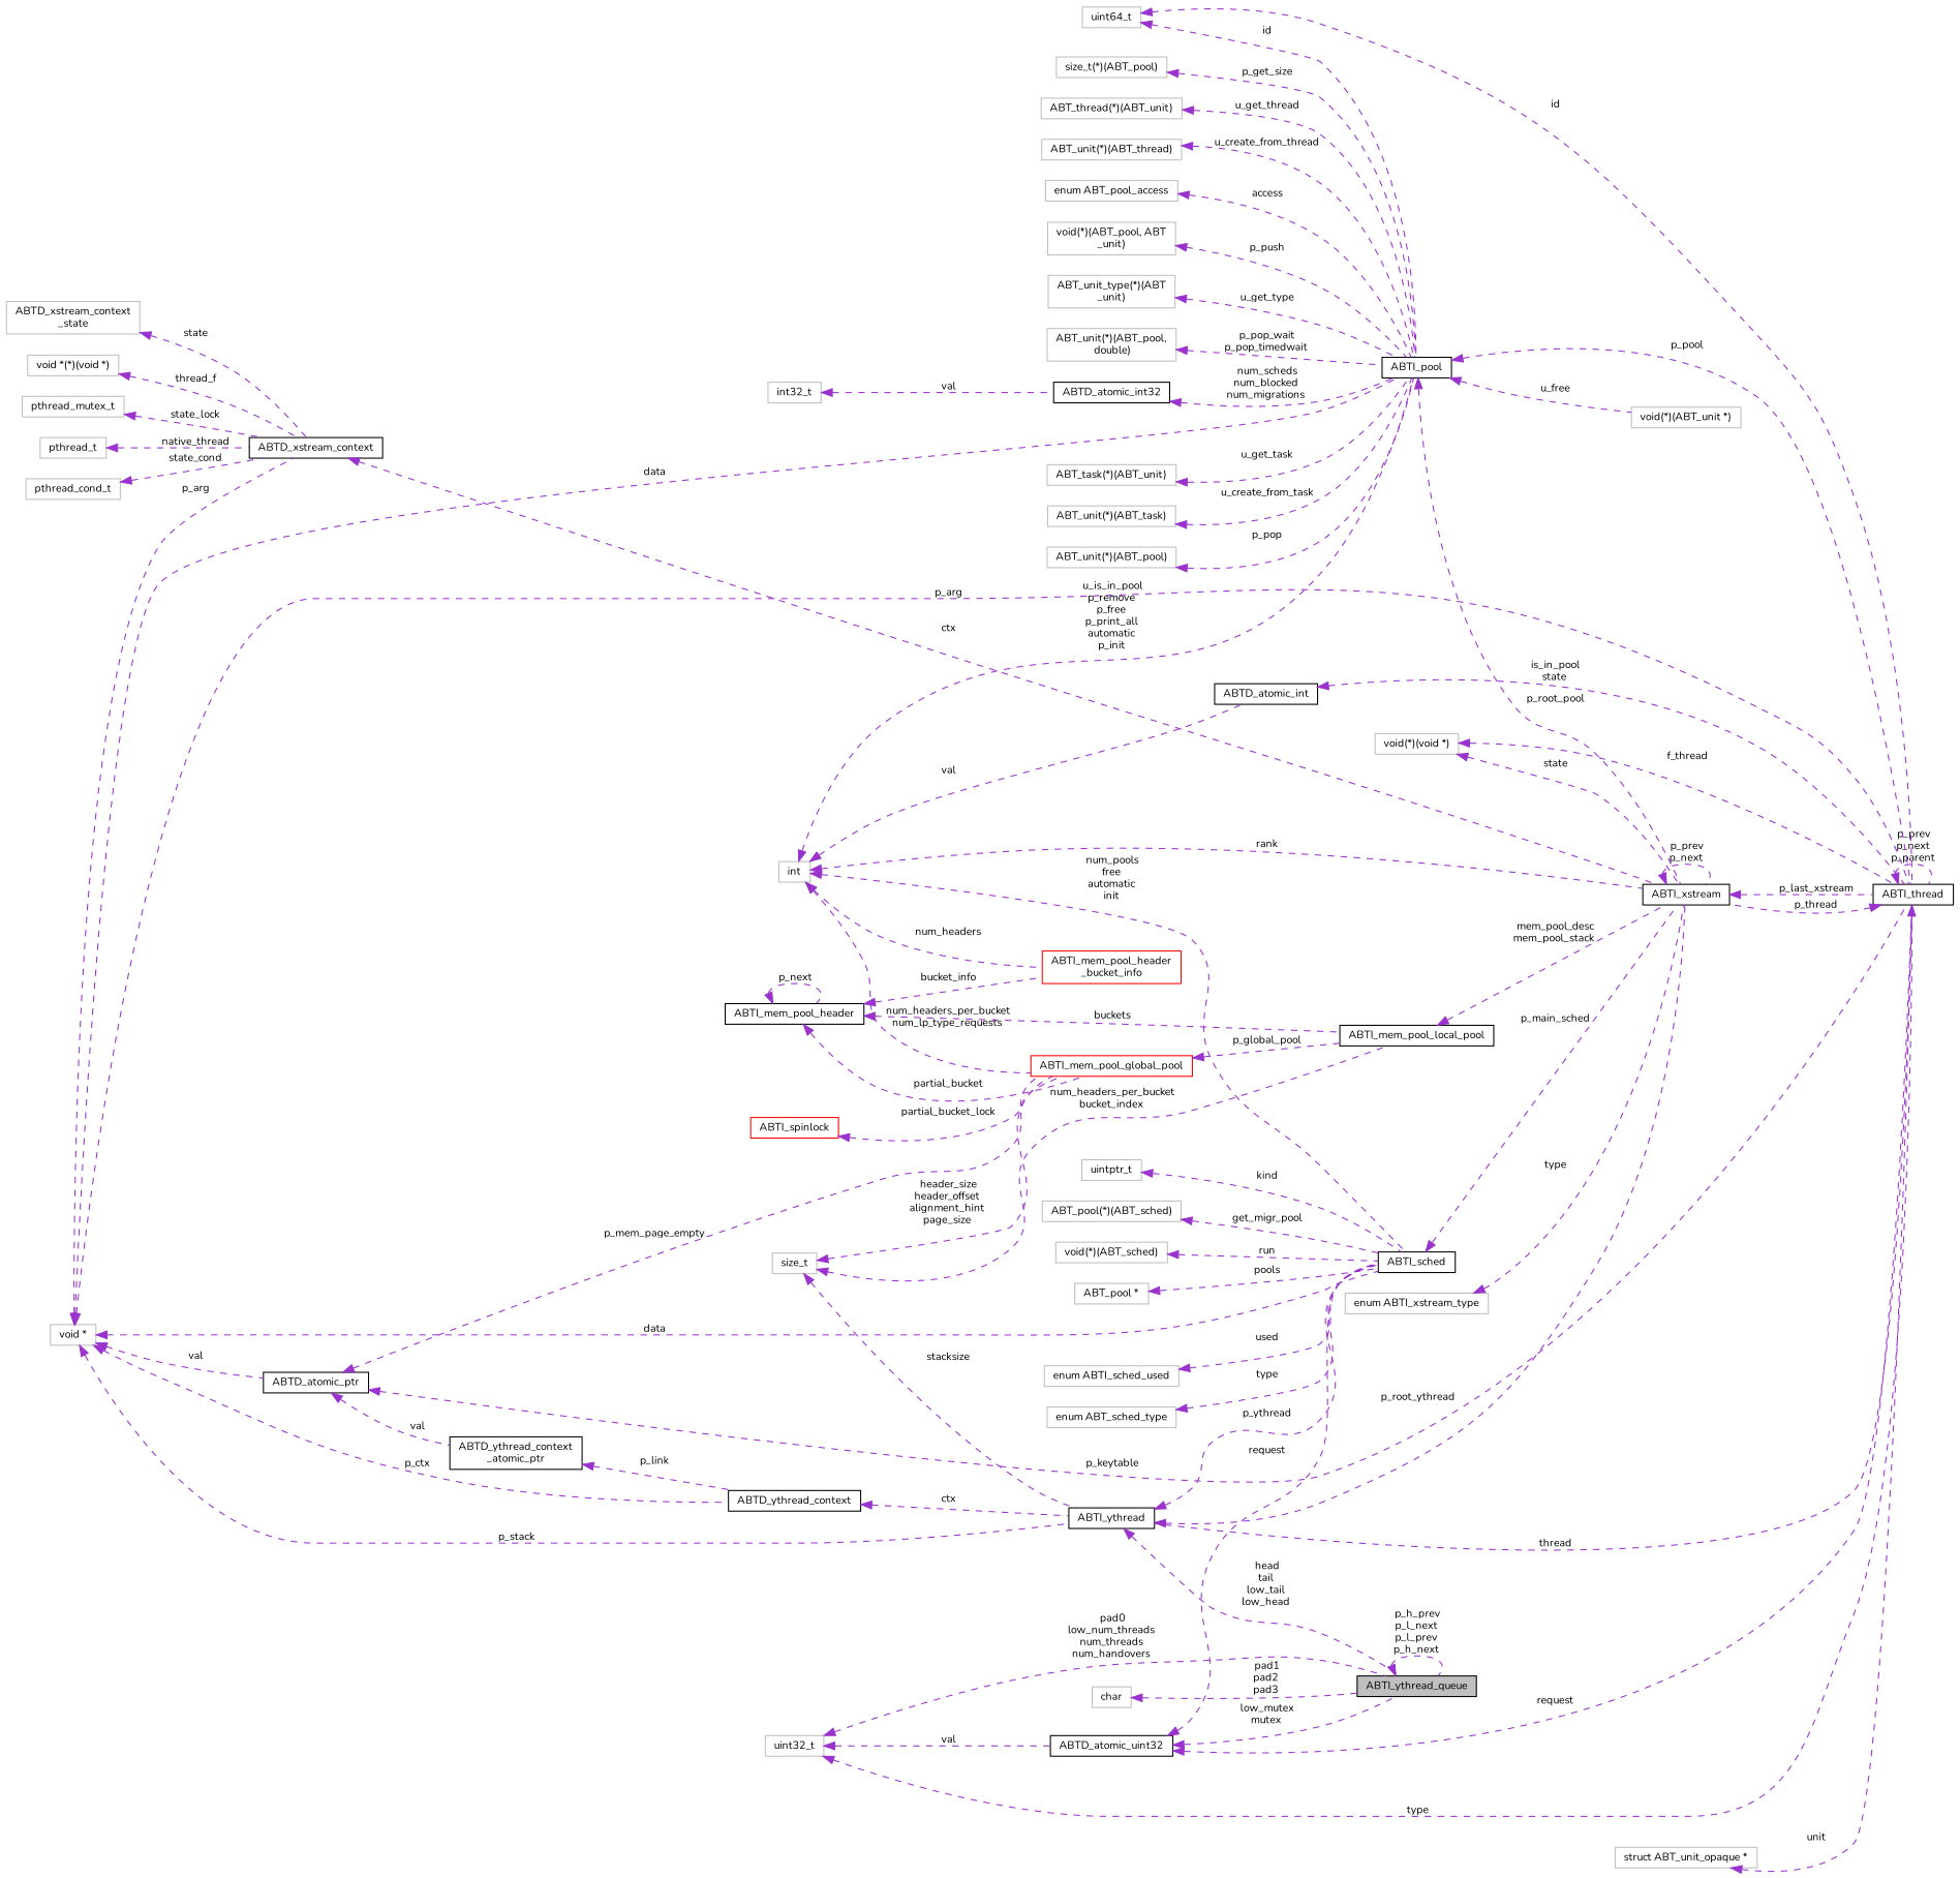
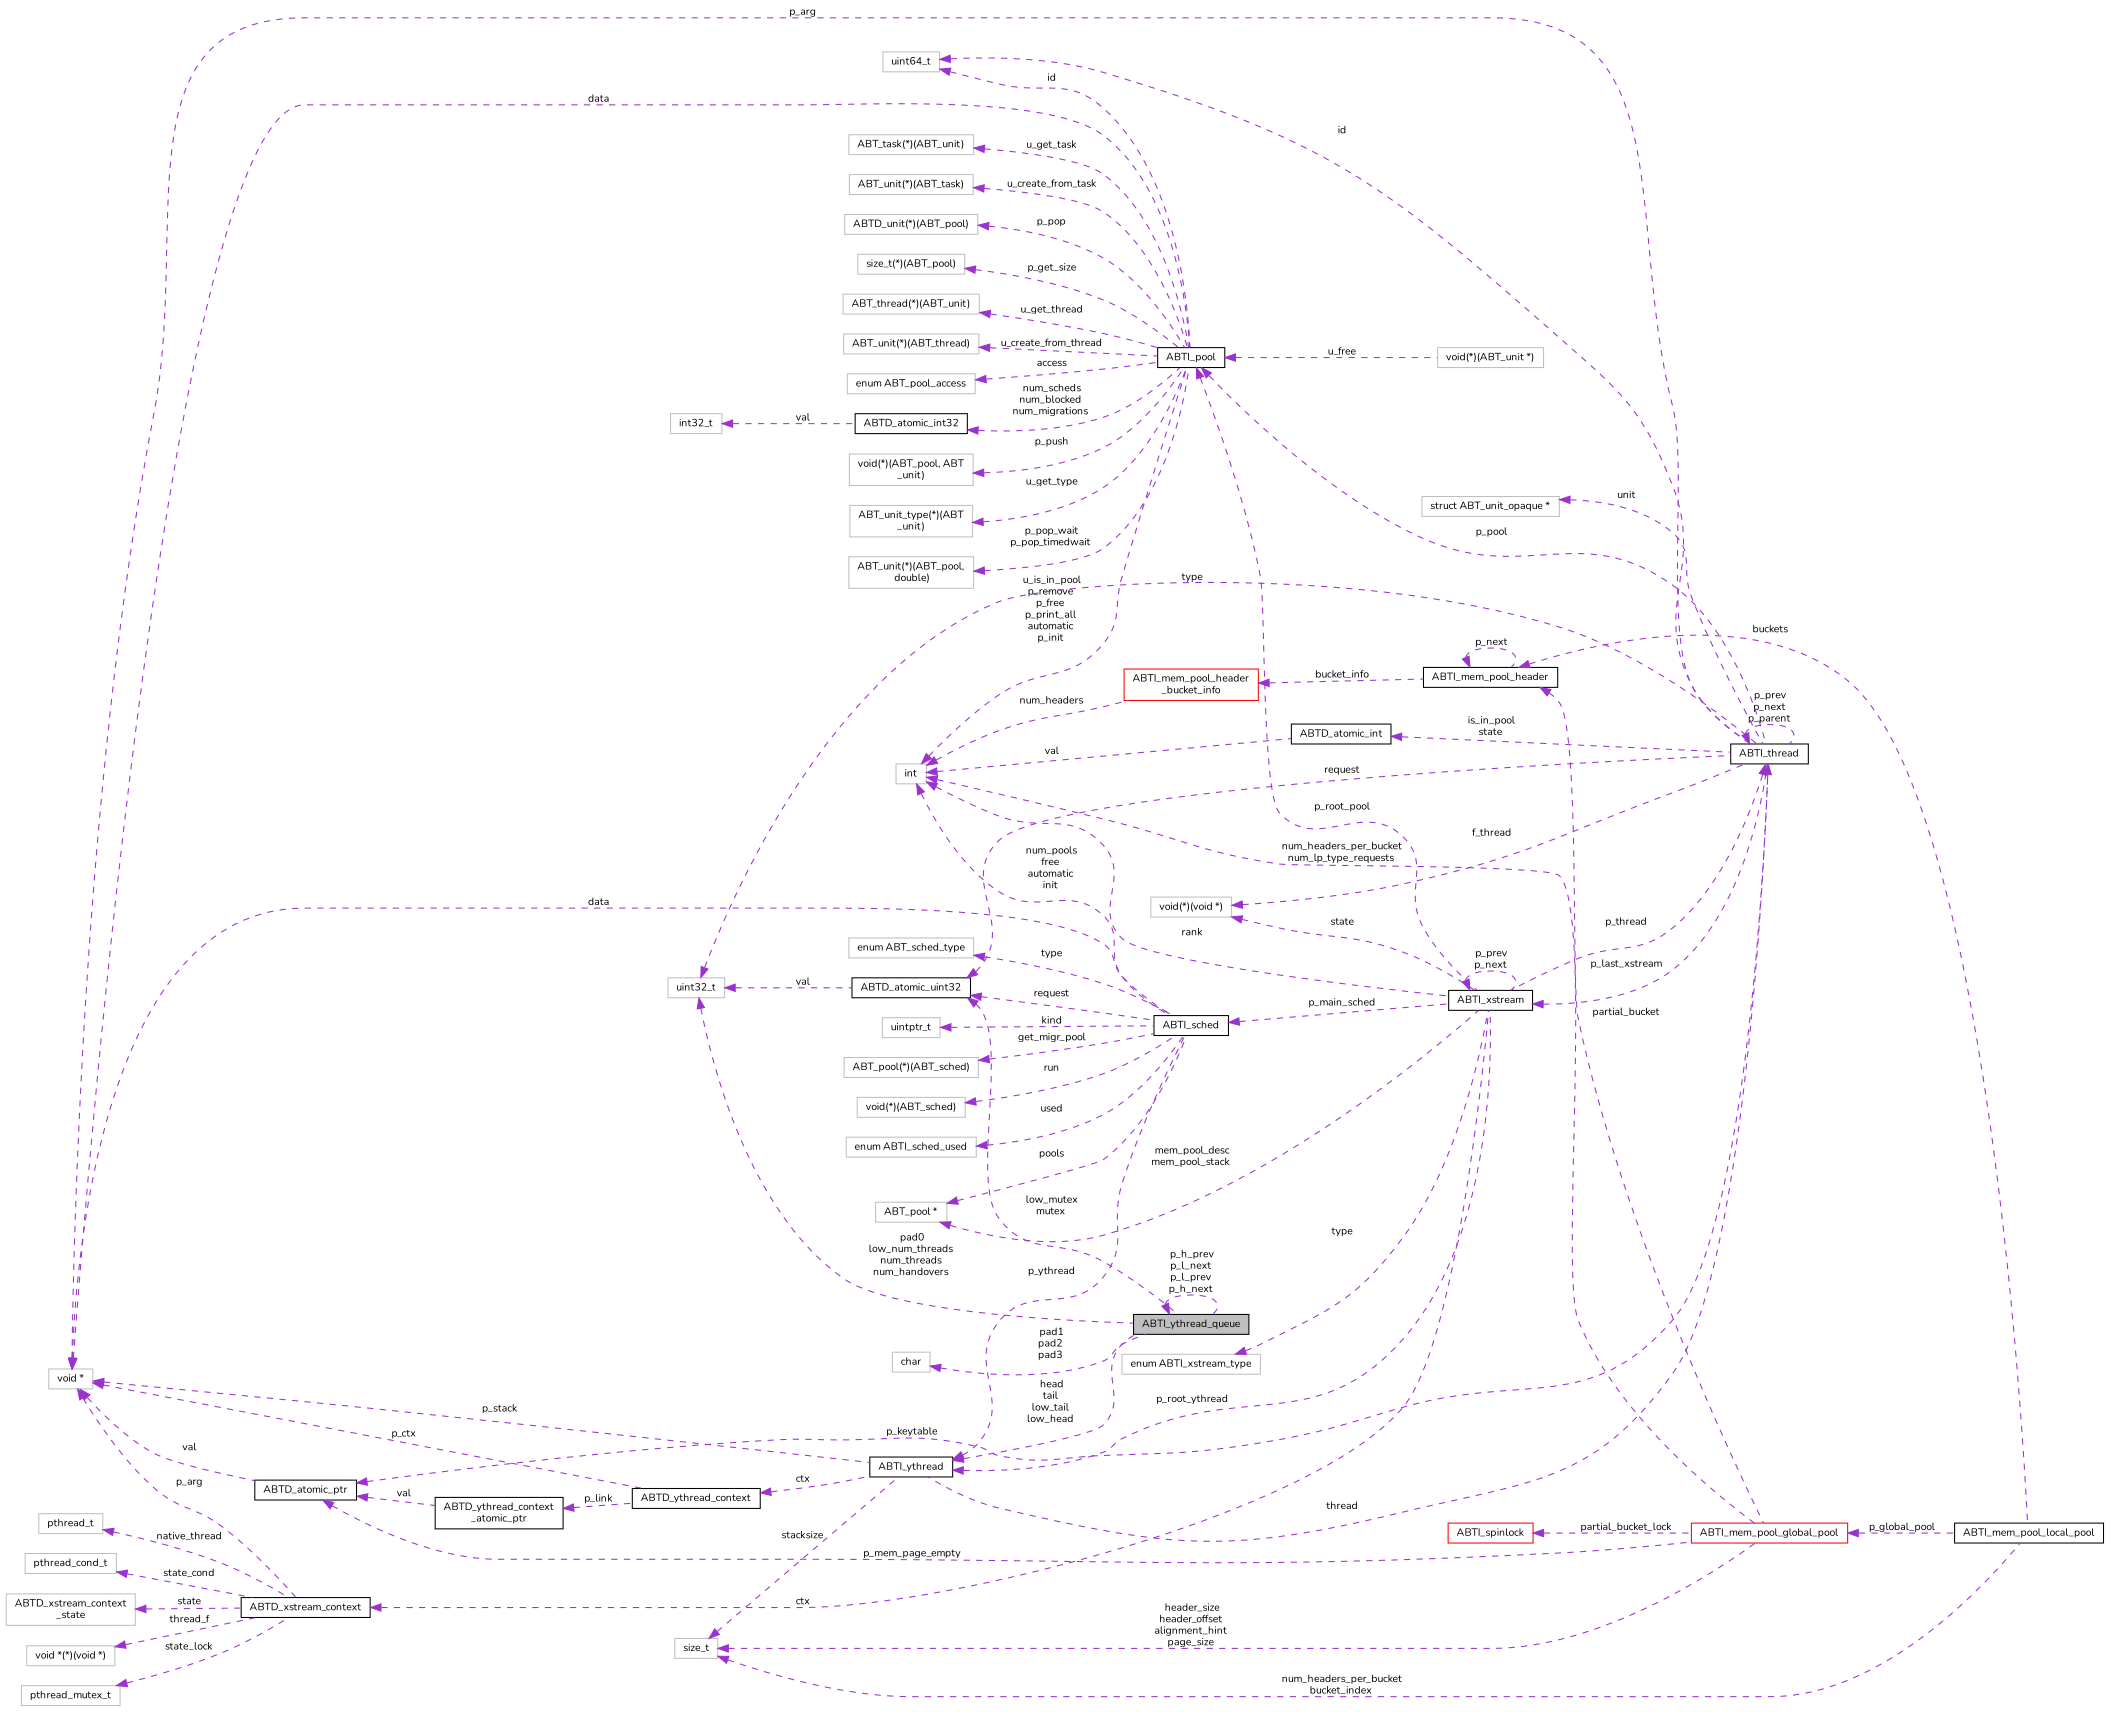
  digraph {
    fontname=Nunito
    rankdir=LR
    node [color=grey75 fillcolor=white fontname=Nunito fontsize=10 shape=record style=filled]
    edge [color=darkorchid3 dir=back fontname=Nunito fontsize=10 labelfontname=Helvetica labelfontsize=10 style=dashed]
    n1 [color=black fillcolor=grey75 fontcolor=black height=0.2 label=ABTI_ythread_queue width=0.4]
    n2 [height=0.2 label=char width=0.4]
    n3 [color=black height=0.2 label=ABTI_ythread width=0.4]
    n4 [color=black height=0.2 label=ABTI_xstream width=0.4]
    n5 [color=black height=0.2 label=ABTI_sched width=0.4]
    n6 [color=black height=0.2 label=ABTI_thread width=0.4]
    n7 [height=0.2 label="void(*)(void *)" width=0.4]
    n8 [height=0.2 label=uint64_t width=0.4]
    n9 [color=black height=0.2 label=ABTI_pool width=0.4]
    n10 [height=0.2 label="void(*)(ABT_unit *)" width=0.4]
    n11 [height=0.2 label="size_t(*)(ABT_pool)" width=0.4]
    n12 [height=0.2 label="ABT_thread(*)(ABT_unit)" width=0.4]
    n13 [height=0.2 label="ABT_unit(*)(ABT_thread)" width=0.4]
    n14 [height=0.2 label="enum ABT_pool_access" width=0.4]
    n15 [height=0.2 label="void(*)(ABT_pool, ABT\l_unit)" width=0.4]
    n16 [height=0.2 label="ABT_unit_type(*)(ABT\l_unit)" width=0.4]
    n17 [height=0.2 label="ABT_unit(*)(ABT_pool,\l double)" width=0.4]
    n18 [height=0.2 label=int width=0.4]
    n19 [color=black height=0.2 label=ABTD_atomic_int width=0.4]
    n20 [color=red height=0.2 label="ABTI_mem_pool_header\l_bucket_info" width=0.4]
    n21 [color=red height=0.2 label=ABTI_mem_pool_global_pool width=0.4]
    n22 [color=black height=0.2 label=ABTI_mem_pool_header width=0.4]
    n23 [color=black height=0.2 label=ABTI_mem_pool_local_pool width=0.4]
    n24 [color=black height=0.2 label=ABTD_atomic_int32 width=0.4]
    n25 [height=0.2 label=int32_t width=0.4]
    n26 [height=0.2 label="ABT_task(*)(ABT_unit)" width=0.4]
    n27 [height=0.2 label="ABT_unit(*)(ABT_task)" width=0.4]
-   n28 [height=0.2 label="ABT_unit(*)(ABT_pool)" width=0.4]
+   n28 [height=0.2 label="ABTD_unit(*)(ABT_pool)" width=0.4]
    n29 [height=0.2 label="void *" width=0.4]
    n30 [color=black height=0.2 label=ABTD_xstream_context width=0.4]
    n31 [color=black height=0.2 label=ABTD_atomic_ptr width=0.4]
    n32 [color=black height=0.2 label=ABTD_ythread_context width=0.4]
    n33 [color=black height=0.2 label="ABTD_ythread_context\l_atomic_ptr" width=0.4]
    n34 [height=0.2 label="ABTD_xstream_context\l_state" width=0.4]
    n35 [height=0.2 label="void *(*)(void *)" width=0.4]
    n36 [height=0.2 label=pthread_mutex_t width=0.4]
    n37 [height=0.2 label=pthread_t width=0.4]
    n38 [height=0.2 label=pthread_cond_t width=0.4]
    n39 [height=0.2 label="ABT_pool(*)(ABT_sched)" width=0.4]
    n40 [height=0.2 label="void(*)(ABT_sched)" width=0.4]
    n41 [height=0.2 label="ABT_pool *" width=0.4]
    n42 [color=black height=0.2 label=ABTD_atomic_uint32 width=0.4]
    n43 [height=0.2 label=uint32_t width=0.4]
    n44 [height=0.2 label="enum ABTI_sched_used" width=0.4]
    n45 [height=0.2 label="enum ABT_sched_type" width=0.4]
    n46 [height=0.2 label=uintptr_t width=0.4]
    n47 [height=0.2 label="enum ABTI_xstream_type" width=0.4]
    n48 [height=0.2 label=size_t width=0.4]
    n49 [color=red height=0.2 label=ABTI_spinlock width=0.4]
    n50 [height=0.2 label="struct ABT_unit_opaque *" width=0.4]
    n1 -> n1 [label=" p_h_prev\np_l_next\np_l_prev\np_h_next"]
    n2 -> n1 [label=" pad1\npad2\npad3"]
    n3 -> n1 [label=" head\ntail\nlow_tail\nlow_head"]
    n3 -> n4 [label=" p_root_ythread"]
    n3 -> n5 [label=" p_ythread"]
    n4 -> n4 [label=" p_prev\np_next"]
    n4 -> n6 [label=" p_last_xstream"]
    n5 -> n4 [label=" p_main_sched"]
    n6 -> n3 [label=" thread"]
    n6 -> n4 [label=" p_thread"]
    n6 -> n6 [label=" p_prev\np_next\np_parent"]
    n7 -> n4 [label=" state"]
    n7 -> n6 [label=" f_thread"]
    n8 -> n6 [label=" id"]
    n8 -> n9 [label=" id"]
    n9 -> n4 [label=" p_root_pool"]
    n9 -> n6 [label=" p_pool"]
    n9 -> n10 [label=" u_free"]
    n11 -> n9 [label=" p_get_size"]
    n12 -> n9 [label=" u_get_thread"]
    n13 -> n9 [label=" u_create_from_thread"]
    n14 -> n9 [label=" access"]
    n15 -> n9 [label=" p_push"]
    n16 -> n9 [label=" u_get_type"]
    n17 -> n9 [label=" p_pop_wait\np_pop_timedwait"]
    n18 -> n4 [label=" rank"]
    n18 -> n5 [label=" num_pools\nfree\nautomatic\ninit"]
    n18 -> n9 [label=" u_is_in_pool\np_remove\np_free\np_print_all\nautomatic\np_init"]
    n18 -> n19 [label=" val"]
    n18 -> n20 [label=" num_headers"]
    n18 -> n21 [label=" num_headers_per_bucket\nnum_lp_type_requests"]
    n19 -> n6 [label=" is_in_pool\nstate"]
-   n22 -> n20 [label=" bucket_info"]
+   n20 -> n22 [label=" bucket_info"]
    n21 -> n23 [label=" p_global_pool"]
    n22 -> n21 [label=" partial_bucket"]
    n22 -> n22 [label=" p_next"]
    n22 -> n23 [label=" buckets"]
-   n23 -> n4 [label=" mem_pool_desc\nmem_pool_stack"]
+   n41 -> n4 [label=" mem_pool_desc\nmem_pool_stack"]
    n24 -> n9 [label=" num_scheds\nnum_blocked\nnum_migrations"]
    n25 -> n24 [label=" val"]
    n26 -> n9 [label=" u_get_task"]
    n27 -> n9 [label=" u_create_from_task"]
    n28 -> n9 [label=" p_pop"]
    n29 -> n3 [label=" p_stack"]
    n29 -> n5 [label=" data"]
    n29 -> n6 [label=" p_arg"]
    n29 -> n9 [label=" data"]
    n29 -> n30 [label=" p_arg"]
    n29 -> n31 [label=" val"]
    n29 -> n32 [label=" p_ctx"]
    n30 -> n4 [label=" ctx"]
    n31 -> n6 [label=" p_keytable"]
    n31 -> n21 [label=" p_mem_page_empty"]
    n31 -> n33 [label=" val"]
    n32 -> n3 [label=" ctx"]
    n33 -> n32 [label=" p_link"]
    n34 -> n30 [label=" state"]
    n35 -> n30 [label=" thread_f"]
    n36 -> n30 [label=" state_lock"]
    n37 -> n30 [label=" native_thread"]
    n38 -> n30 [label=" state_cond"]
    n39 -> n5 [label=" get_migr_pool"]
    n40 -> n5 [label=" run"]
    n41 -> n5 [label=" pools"]
    n42 -> n1 [label=" low_mutex\nmutex"]
    n42 -> n5 [label=" request"]
    n42 -> n6 [label=" request"]
    n43 -> n1 [label=" pad0\nlow_num_threads\nnum_threads\nnum_handovers"]
    n43 -> n6 [label=" type"]
    n43 -> n42 [label=" val"]
    n44 -> n5 [label=" used"]
    n45 -> n5 [label=" type"]
    n46 -> n5 [label=" kind"]
    n47 -> n4 [label=" type"]
    n48 -> n3 [label=" stacksize"]
    n48 -> n21 [label=" header_size\nheader_offset\nalignment_hint\npage_size"]
    n48 -> n23 [label=" num_headers_per_bucket\nbucket_index"]
    n49 -> n21 [label=" partial_bucket_lock"]
    n50 -> n6 [label=" unit"]
  }
